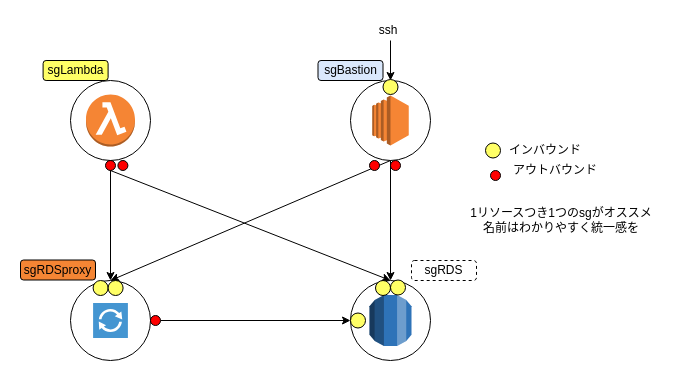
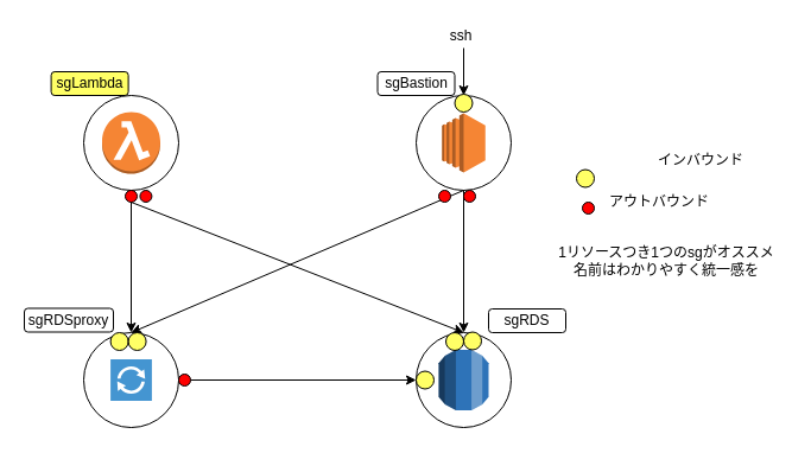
  <mxCell id="0" />
  <mxCell id="1" parent="0" />
  <mxCell id="2" value="" style="ellipse;whiteSpace=wrap;html=1;aspect=fixed;" vertex="1" parent="1"><mxGeometry x="350" y="280" width="80" height="80" as="geometry" /></mxCell>
  <mxCell id="3" value="" style="ellipse;whiteSpace=wrap;html=1;aspect=fixed;" vertex="1" parent="1"><mxGeometry x="70" y="280" width="80" height="80" as="geometry" /></mxCell>
  <mxCell id="4" value="" style="ellipse;whiteSpace=wrap;html=1;aspect=fixed;" vertex="1" parent="1"><mxGeometry x="70" y="80" width="80" height="80" as="geometry" /></mxCell>
  <mxCell id="5" value="" style="ellipse;whiteSpace=wrap;html=1;aspect=fixed;" vertex="1" parent="1"><mxGeometry x="350" y="80" width="80" height="80" as="geometry" /></mxCell>
  <mxCell id="6" value="" style="endArrow=classic;html=1;exitX=0.5;exitY=1;exitDx=0;exitDy=0;entryX=0.5;entryY=0;entryDx=0;entryDy=0;" edge="1" parent="1" source="5" target="2"><mxGeometry width="50" height="50" relative="1" as="geometry"><mxPoint x="300" y="350" as="sourcePoint" /><mxPoint x="350" y="300" as="targetPoint" /></mxGeometry></mxCell>
  <mxCell id="7" value="" style="endArrow=classic;html=1;exitX=0.5;exitY=1;exitDx=0;exitDy=0;entryX=0.5;entryY=0;entryDx=0;entryDy=0;" edge="1" parent="1" source="5" target="3"><mxGeometry width="50" height="50" relative="1" as="geometry"><mxPoint x="300" y="350" as="sourcePoint" /><mxPoint x="350" y="300" as="targetPoint" /></mxGeometry></mxCell>
  <mxCell id="8" value="" style="endArrow=classic;html=1;entryX=0.5;entryY=0;entryDx=0;entryDy=0;" edge="1" parent="1" target="5"><mxGeometry width="50" height="50" relative="1" as="geometry"><mxPoint x="390" y="40" as="sourcePoint" /><mxPoint x="350" y="300" as="targetPoint" /></mxGeometry></mxCell>
  <mxCell id="9" value="" style="endArrow=classic;html=1;exitX=1;exitY=0.5;exitDx=0;exitDy=0;entryX=0;entryY=0.5;entryDx=0;entryDy=0;" edge="1" parent="1" source="17" target="2"><mxGeometry width="50" height="50" relative="1" as="geometry"><mxPoint x="300" y="350" as="sourcePoint" /><mxPoint x="350" y="300" as="targetPoint" /></mxGeometry></mxCell>
  <mxCell id="10" value="" style="endArrow=classic;html=1;exitX=0.5;exitY=1;exitDx=0;exitDy=0;" edge="1" parent="1" source="4"><mxGeometry width="50" height="50" relative="1" as="geometry"><mxPoint x="300" y="350" as="sourcePoint" /><mxPoint x="110" y="280" as="targetPoint" /></mxGeometry></mxCell>
  <mxCell id="11" value="" style="endArrow=classic;html=1;exitX=0.5;exitY=1;exitDx=0;exitDy=0;entryX=0.5;entryY=0;entryDx=0;entryDy=0;" edge="1" parent="1" source="18" target="2"><mxGeometry width="50" height="50" relative="1" as="geometry"><mxPoint x="300" y="350" as="sourcePoint" /><mxPoint x="350" y="300" as="targetPoint" /></mxGeometry></mxCell>
  <mxCell id="12" value="" style="pointerEvents=1;shadow=0;dashed=0;html=1;strokeColor=none;fillColor=#4495D1;labelPosition=center;verticalLabelPosition=bottom;verticalAlign=top;align=center;outlineConnect=0;shape=mxgraph.veeam.2d.proxy;" vertex="1" parent="1"><mxGeometry x="92.6" y="302.6" width="34.8" height="34.8" as="geometry" /></mxCell>
  <mxCell id="13" value="" style="outlineConnect=0;dashed=0;verticalLabelPosition=bottom;verticalAlign=top;align=center;html=1;shape=mxgraph.aws3.lambda_function;fillColor=#F58534;gradientColor=none;" vertex="1" parent="1"><mxGeometry x="85.5" y="94" width="49" height="52" as="geometry" /></mxCell>
  <mxCell id="14" value="" style="outlineConnect=0;dashed=0;verticalLabelPosition=bottom;verticalAlign=top;align=center;html=1;shape=mxgraph.aws3.ec2;fillColor=#F58534;gradientColor=none;" vertex="1" parent="1"><mxGeometry x="371.75" y="95" width="36.5" height="50" as="geometry" /></mxCell>
  <mxCell id="15" value="" style="outlineConnect=0;dashed=0;verticalLabelPosition=bottom;verticalAlign=top;align=center;html=1;shape=mxgraph.aws3.rds;fillColor=#2E73B8;gradientColor=none;" vertex="1" parent="1"><mxGeometry x="369" y="294.5" width="42" height="51" as="geometry" /></mxCell>
  <mxCell id="16" value="" style="endArrow=classic;html=1;exitX=1;exitY=0.5;exitDx=0;exitDy=0;entryX=0;entryY=0.5;entryDx=0;entryDy=0;" edge="1" parent="1" source="3" target="17"><mxGeometry width="50" height="50" relative="1" as="geometry"><mxPoint x="150" y="320" as="sourcePoint" /><mxPoint x="350" y="320" as="targetPoint" /></mxGeometry></mxCell>
  <mxCell id="17" value="" style="ellipse;whiteSpace=wrap;html=1;aspect=fixed;fillColor=#FF0000;" vertex="1" parent="1"><mxGeometry x="150" y="315" width="10" height="10" as="geometry" /></mxCell>
  <mxCell id="18" value="" style="ellipse;whiteSpace=wrap;html=1;aspect=fixed;fillColor=#FF0000;" vertex="1" parent="1"><mxGeometry x="105" y="160" width="10" height="10" as="geometry" /></mxCell>
  <mxCell id="19" value="" style="endArrow=classic;html=1;exitX=0.5;exitY=1;exitDx=0;exitDy=0;entryX=0.5;entryY=0;entryDx=0;entryDy=0;" edge="1" parent="1" source="4" target="18"><mxGeometry width="50" height="50" relative="1" as="geometry"><mxPoint x="110" y="160" as="sourcePoint" /><mxPoint x="390" y="280" as="targetPoint" /></mxGeometry></mxCell>
  <mxCell id="20" value="" style="ellipse;whiteSpace=wrap;html=1;aspect=fixed;fillColor=#FF0000;" vertex="1" parent="1"><mxGeometry x="117.4" y="160" width="10" height="10" as="geometry" /></mxCell>
  <mxCell id="21" value="" style="ellipse;whiteSpace=wrap;html=1;aspect=fixed;fillColor=#FF0000;" vertex="1" parent="1"><mxGeometry x="369" y="160" width="10" height="10" as="geometry" /></mxCell>
  <mxCell id="22" value="" style="ellipse;whiteSpace=wrap;html=1;aspect=fixed;fillColor=#FF0000;" vertex="1" parent="1"><mxGeometry x="390" y="160" width="10" height="10" as="geometry" /></mxCell>
  <mxCell id="23" value="" style="ellipse;whiteSpace=wrap;html=1;aspect=fixed;fillColor=#FFFF66;" vertex="1" parent="1"><mxGeometry x="92.6" y="280" width="15" height="15" as="geometry" /></mxCell>
  <mxCell id="24" value="" style="ellipse;whiteSpace=wrap;html=1;aspect=fixed;fillColor=#FFFF66;" vertex="1" parent="1"><mxGeometry x="107.6" y="280" width="15" height="15" as="geometry" /></mxCell>
  <mxCell id="25" value="" style="ellipse;whiteSpace=wrap;html=1;aspect=fixed;fillColor=#FFFF66;" vertex="1" parent="1"><mxGeometry x="390" y="279.5" width="15" height="15" as="geometry" /></mxCell>
  <mxCell id="26" value="" style="ellipse;whiteSpace=wrap;html=1;aspect=fixed;fillColor=#FFFF66;" vertex="1" parent="1"><mxGeometry x="375" y="280" width="15" height="15" as="geometry" /></mxCell>
  <mxCell id="27" value="" style="ellipse;whiteSpace=wrap;html=1;aspect=fixed;fillColor=#FFFF66;" vertex="1" parent="1"><mxGeometry x="350" y="312.5" width="15" height="15" as="geometry" /></mxCell>
  <mxCell id="28" value="" style="ellipse;whiteSpace=wrap;html=1;aspect=fixed;fillColor=#FFFF66;" vertex="1" parent="1"><mxGeometry x="382.5" y="79" width="15" height="15" as="geometry" /></mxCell>
  <mxCell id="29" value="" style="ellipse;whiteSpace=wrap;html=1;aspect=fixed;fillColor=#FF0000;" vertex="1" parent="1"><mxGeometry x="490" y="170" width="10" height="10" as="geometry" /></mxCell>
  <mxCell id="30" value="" style="ellipse;whiteSpace=wrap;html=1;aspect=fixed;fillColor=#FFFF66;" vertex="1" parent="1"><mxGeometry x="485" y="142.5" width="15" height="15" as="geometry" /></mxCell>
- <mxCell id="31" value="インバウンド" style="text;html=1;strokeColor=none;fillColor=none;align=center;verticalAlign=middle;whiteSpace=wrap;rounded=0;" vertex="1" parent="1"><mxGeometry x="500" y="140" width="90" height="20" as="geometry" /></mxCell>
+ <mxCell id="31" value="インバウンド" style="text;html=1;strokeColor=none;fillColor=none;align=center;verticalAlign=middle;whiteSpace=wrap;rounded=0;" vertex="1" parent="1"><mxGeometry x="545" y="125" width="90" height="20" as="geometry" /></mxCell>
  <mxCell id="32" value="アウトバウンド" style="text;html=1;strokeColor=none;fillColor=none;align=center;verticalAlign=middle;whiteSpace=wrap;rounded=0;" vertex="1" parent="1"><mxGeometry x="510" y="160" width="90" height="20" as="geometry" /></mxCell>
- <mxCell id="33" value="sgBastion" style="rounded=1;whiteSpace=wrap;html=1;fillColor=#dae8fc;" vertex="1" parent="1"><mxGeometry x="317.5" y="60" width="65" height="20" as="geometry" /></mxCell>
+ <mxCell id="33" value="sgBastion" style="rounded=1;whiteSpace=wrap;html=1;fillColor=#FFFFFF;" vertex="1" parent="1"><mxGeometry x="317.5" y="60" width="65" height="20" as="geometry" /></mxCell>
  <mxCell id="34" value="sgLambda" style="rounded=1;whiteSpace=wrap;html=1;fillColor=#ffff66;" vertex="1" parent="1"><mxGeometry x="42.6" y="60" width="65" height="20" as="geometry" /></mxCell>
- <mxCell id="35" value="sgRDSproxy" style="rounded=1;whiteSpace=wrap;html=1;fillColor=#f58534;" vertex="1" parent="1"><mxGeometry x="20" y="259.5" width="75" height="20" as="geometry" /></mxCell>
- <mxCell id="36" value="sgRDS" style="rounded=1;whiteSpace=wrap;html=1;fillColor=#FFFFFF;dashed=1;" vertex="1" parent="1"><mxGeometry x="411" y="260" width="65" height="20" as="geometry" /></mxCell>
+ <mxCell id="35" value="sgRDSproxy" style="rounded=1;whiteSpace=wrap;html=1;fillColor=#FFFFFF;" vertex="1" parent="1"><mxGeometry x="20" y="259.5" width="75" height="20" as="geometry" /></mxCell>
+ <mxCell id="36" value="sgRDS" style="rounded=1;whiteSpace=wrap;html=1;fillColor=#FFFFFF;" vertex="1" parent="1"><mxGeometry x="411" y="260" width="65" height="20" as="geometry" /></mxCell>
  <mxCell id="37" value="ssh&lt;br&gt;" style="text;html=1;strokeColor=none;fillColor=none;align=center;verticalAlign=middle;whiteSpace=wrap;rounded=0;" vertex="1" parent="1"><mxGeometry x="368.25" y="20" width="40" height="20" as="geometry" /></mxCell>
  <mxCell id="38" value="1リソースつき1つのsgがオススメ&lt;br&gt;名前はわかりやすく統一感を" style="text;html=1;strokeColor=none;fillColor=none;align=center;verticalAlign=middle;whiteSpace=wrap;rounded=0;" vertex="1" parent="1"><mxGeometry x="461" y="210" width="200" height="20" as="geometry" /></mxCell>
